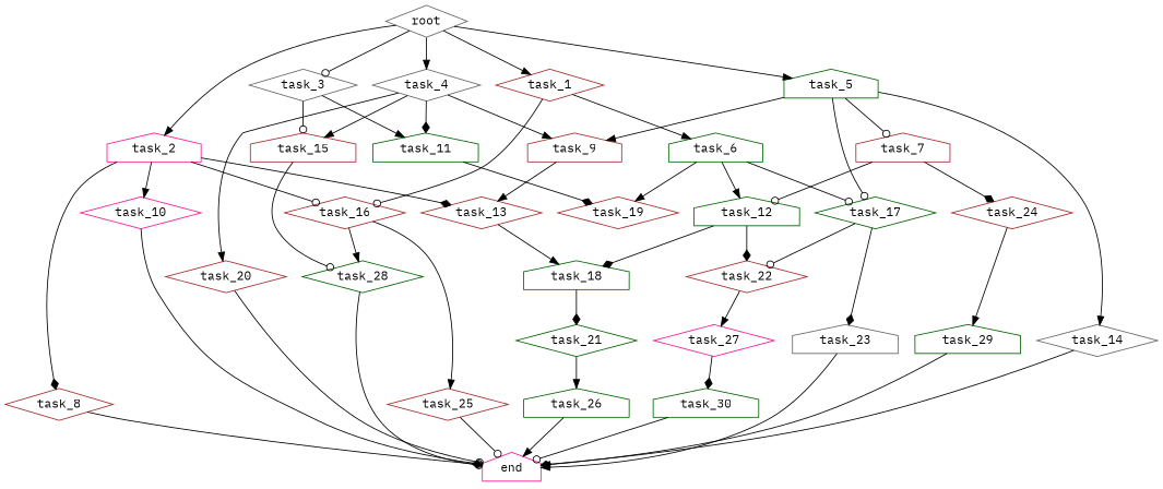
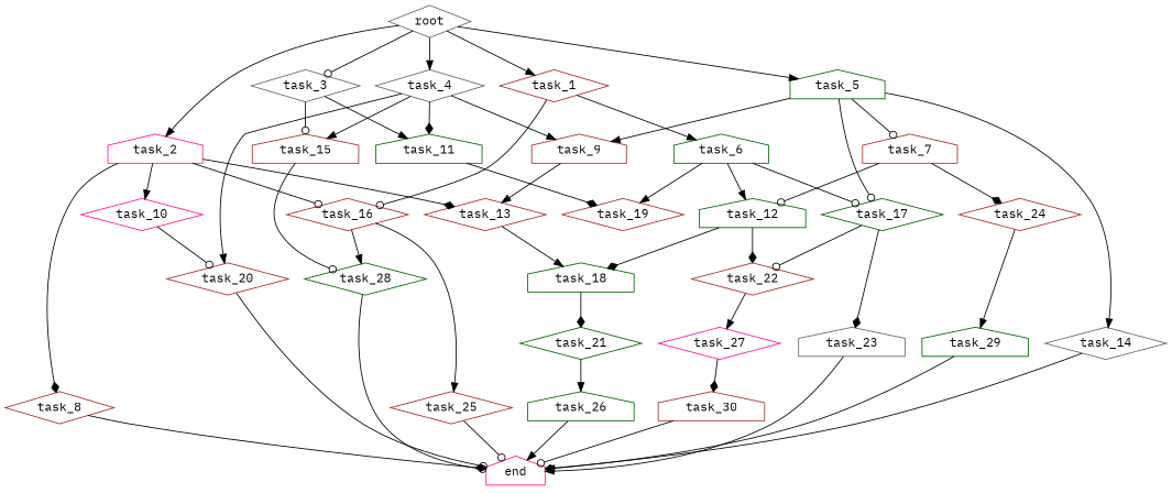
  digraph {
    fontname="IBM Plex Mono"
    node [color=brown fontname="IBM Plex Mono" shape=diamond]
    edge [arrowhead=normal fontname="IBM Plex Mono"]
    root [color=gray40]
    task_1
    task_2 [color=deeppink shape=house]
    task_3 [color=gray40]
    task_4 [color=gray40]
    task_5 [color=darkgreen shape=house]
    task_6 [color=darkgreen shape=house]
    task_16
    task_8
    task_10 [color=deeppink]
    task_13
    task_11 [color=darkgreen shape=house]
    task_15 [shape=house]
    task_9 [shape=house]
    task_20
    task_7 [shape=house]
    task_14 [color=gray40]
    task_17 [color=darkgreen]
    task_12 [color=darkgreen shape=house]
    task_19
    task_28 [color=darkgreen]
    task_25
    end [color=deeppink shape=house]
    task_18 [color=darkgreen shape=house]
    task_24
    task_22
    task_23 [color=gray40 shape=house]
    task_29 [color=darkgreen shape=house]
    task_21 [color=darkgreen]
    task_27 [color=deeppink]
    task_26 [color=darkgreen shape=house]
-   task_30 [color=darkgreen shape=house]
+   task_30 [shape=house]
    root -> task_1
    root -> task_2
    root -> task_3 [arrowhead=odot]
    root -> task_4
    root -> task_5
    task_1 -> task_6
    task_1 -> task_16 [arrowhead=odot]
    task_2 -> task_16 [arrowhead=odot]
    task_2 -> task_8 [arrowhead=diamond]
    task_2 -> task_10
    task_2 -> task_13 [arrowhead=diamond]
    task_3 -> task_11
    task_3 -> task_15 [arrowhead=odot]
    task_4 -> task_11 [arrowhead=diamond]
    task_4 -> task_15
    task_4 -> task_9
    task_4 -> task_20
    task_5 -> task_9
    task_5 -> task_7 [arrowhead=odot]
    task_5 -> task_14
    task_5 -> task_17 [arrowhead=odot]
    task_6 -> task_17 [arrowhead=odot]
    task_6 -> task_12
    task_6 -> task_19
    task_16 -> task_28
    task_16 -> task_25
    task_8 -> end [arrowhead=diamond]
-   task_10 -> end [arrowhead=odot]
+   task_10 -> task_20 [arrowhead=odot]
    task_13 -> task_18
    task_11 -> task_19 [arrowhead=diamond]
    task_15 -> task_28 [arrowhead=odot]
    task_9 -> task_13
    task_20 -> end [arrowhead=odot]
    task_7 -> task_12 [arrowhead=odot]
    task_7 -> task_24 [arrowhead=diamond]
    task_14 -> end [arrowhead=diamond]
    task_17 -> task_22 [arrowhead=odot]
    task_17 -> task_23 [arrowhead=diamond]
    task_12 -> task_18 [arrowhead=diamond]
    task_12 -> task_22 [arrowhead=diamond]
    task_28 -> end [arrowhead=odot]
    task_25 -> end [arrowhead=odot]
    task_18 -> task_21 [arrowhead=diamond]
    task_24 -> task_29
    task_22 -> task_27
    task_23 -> end
    task_29 -> end
    task_21 -> task_26
    task_27 -> task_30 [arrowhead=diamond]
    task_26 -> end
    task_30 -> end [arrowhead=odot]
  }
